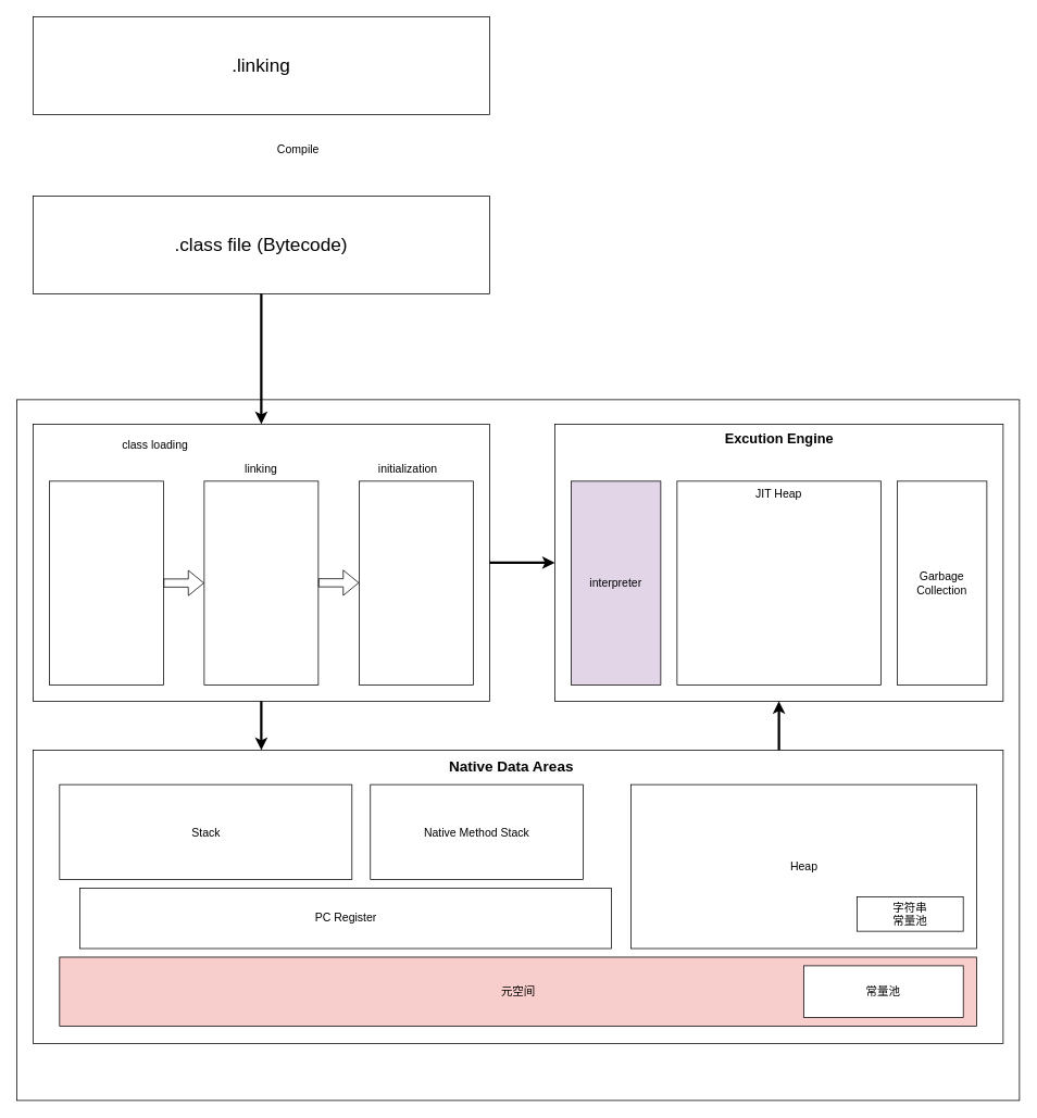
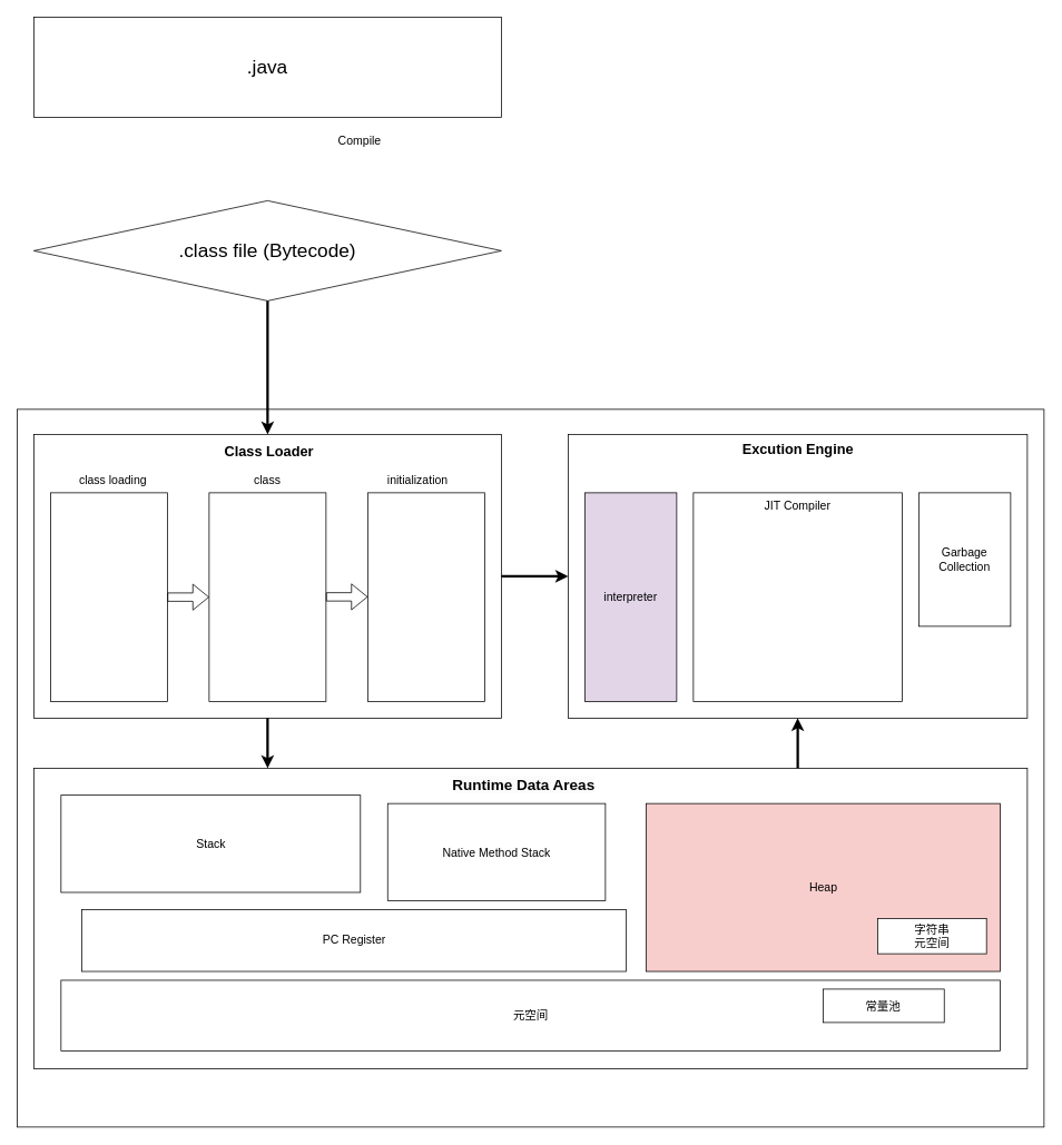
  <mxCell id="0" />
  <mxCell id="1" parent="0" />
  <mxCell id="2" value="" style="rounded=0;whiteSpace=wrap;html=1;" vertex="1" parent="1"><mxGeometry x="20" y="490" width="1230" height="860" as="geometry" /></mxCell>
  <mxCell id="3" value="" style="rounded=0;whiteSpace=wrap;html=1;" vertex="1" parent="1"><mxGeometry x="40" y="520" width="560" height="340" as="geometry" /></mxCell>
+ <mxCell id="4" value="Class Loader" style="text;html=1;strokeColor=none;fillColor=none;align=center;verticalAlign=middle;whiteSpace=wrap;rounded=0;fontSize=17;fontStyle=1" vertex="1" parent="1"><mxGeometry x="267" y="526" width="110" height="30" as="geometry" /></mxCell>
  <mxCell id="5" value="" style="rounded=0;whiteSpace=wrap;html=1;" vertex="1" parent="1"><mxGeometry x="60" y="590" width="140" height="250" as="geometry" /></mxCell>
  <mxCell id="6" value="" style="rounded=0;whiteSpace=wrap;html=1;" vertex="1" parent="1"><mxGeometry x="250" y="590" width="140" height="250" as="geometry" /></mxCell>
  <mxCell id="7" value="" style="rounded=0;whiteSpace=wrap;html=1;" vertex="1" parent="1"><mxGeometry x="440" y="590" width="140" height="250" as="geometry" /></mxCell>
- <mxCell id="8" value="class loading" style="text;html=1;strokeColor=none;fillColor=none;align=center;verticalAlign=middle;whiteSpace=wrap;rounded=0;fontSize=14;" vertex="1" parent="1"><mxGeometry x="145" y="530" width="90" height="30" as="geometry" /></mxCell>
- <mxCell id="9" value="linking" style="text;html=1;strokeColor=none;fillColor=none;align=center;verticalAlign=middle;whiteSpace=wrap;rounded=0;fontSize=14;" vertex="1" parent="1"><mxGeometry x="280" y="560" width="80" height="30" as="geometry" /></mxCell>
+ <mxCell id="8" value="class loading" style="text;html=1;strokeColor=none;fillColor=none;align=center;verticalAlign=middle;whiteSpace=wrap;rounded=0;fontSize=14;" vertex="1" parent="1"><mxGeometry x="90" y="560" width="90" height="30" as="geometry" /></mxCell>
+ <mxCell id="9" value="class" style="text;html=1;strokeColor=none;fillColor=none;align=center;verticalAlign=middle;whiteSpace=wrap;rounded=0;fontSize=14;" vertex="1" parent="1"><mxGeometry x="280" y="560" width="80" height="30" as="geometry" /></mxCell>
  <mxCell id="10" value="initialization" style="text;html=1;strokeColor=none;fillColor=none;align=center;verticalAlign=middle;whiteSpace=wrap;rounded=0;fontSize=14;" vertex="1" parent="1"><mxGeometry x="460" y="560" width="80" height="30" as="geometry" /></mxCell>
- <mxCell id="11" value=".class file (Bytecode)" style="rounded=0;whiteSpace=wrap;html=1;fontSize=23;" vertex="1" parent="1"><mxGeometry x="40" y="240" width="560" height="120" as="geometry" /></mxCell>
+ <mxCell id="11" value=".class file (Bytecode)" style="rhombus;whiteSpace=wrap;html=1;fontSize=23;" vertex="1" parent="1"><mxGeometry x="40" y="240" width="560" height="120" as="geometry" /></mxCell>
  <mxCell id="12" value="" style="endArrow=classic;html=1;rounded=0;exitX=0.5;exitY=1;exitDx=0;exitDy=0;strokeWidth=3;entryX=0.5;entryY=0;entryDx=0;entryDy=0;" edge="1" parent="1" source="11" target="3"><mxGeometry width="50" height="50" relative="1" as="geometry"><mxPoint x="410" y="520" as="sourcePoint" /><mxPoint x="280" y="440" as="targetPoint" /></mxGeometry></mxCell>
  <mxCell id="13" value="" style="shape=flexArrow;endArrow=classic;html=1;rounded=0;exitX=1;exitY=0.5;exitDx=0;exitDy=0;entryX=0;entryY=0.5;entryDx=0;entryDy=0;" edge="1" parent="1" source="5" target="6"><mxGeometry width="50" height="50" relative="1" as="geometry"><mxPoint x="410" y="700" as="sourcePoint" /><mxPoint x="460" y="650" as="targetPoint" /></mxGeometry></mxCell>
  <mxCell id="14" value="" style="shape=flexArrow;endArrow=classic;html=1;rounded=0;exitX=1;exitY=0.5;exitDx=0;exitDy=0;entryX=0;entryY=0.5;entryDx=0;entryDy=0;" edge="1" parent="1"><mxGeometry width="50" height="50" relative="1" as="geometry"><mxPoint x="390" y="714.7" as="sourcePoint" /><mxPoint x="440" y="714.7" as="targetPoint" /></mxGeometry></mxCell>
  <mxCell id="15" value="" style="group" vertex="1" connectable="0" parent="1"><mxGeometry x="40" y="920" width="1190" height="360" as="geometry" /></mxCell>
  <mxCell id="16" value="" style="rounded=0;whiteSpace=wrap;html=1;" vertex="1" parent="15"><mxGeometry width="1190.0" height="360" as="geometry" /></mxCell>
- <mxCell id="17" value="&lt;meta charset=&quot;utf-8&quot; style=&quot;font-size: 18px;&quot;&gt;&lt;span style=&quot;color: rgb(0, 0, 0); font-family: Helvetica; font-size: 18px; font-style: normal; font-variant-ligatures: normal; font-variant-caps: normal; letter-spacing: normal; orphans: 2; text-align: center; text-indent: 0px; text-transform: none; widows: 2; word-spacing: 0px; -webkit-text-stroke-width: 0px; background-color: rgb(251, 251, 251); text-decoration-thickness: initial; text-decoration-style: initial; text-decoration-color: initial; float: none; display: inline !important;&quot;&gt;Native Data Areas&lt;/span&gt;" style="text;html=1;strokeColor=none;fillColor=none;align=center;verticalAlign=middle;whiteSpace=wrap;rounded=0;fontSize=18;fontStyle=1" vertex="1" parent="15"><mxGeometry x="489.041" y="4.235" width="195.616" height="31.765" as="geometry" /></mxCell>
- <mxCell id="18" value="Heap" style="rounded=0;whiteSpace=wrap;html=1;fontSize=14;" vertex="1" parent="15"><mxGeometry x="733.562" y="42.353" width="423.836" height="201.176" as="geometry" /></mxCell>
+ <mxCell id="17" value="&lt;meta charset=&quot;utf-8&quot; style=&quot;font-size: 18px;&quot;&gt;&lt;span style=&quot;color: rgb(0, 0, 0); font-family: Helvetica; font-size: 18px; font-style: normal; font-variant-ligatures: normal; font-variant-caps: normal; letter-spacing: normal; orphans: 2; text-align: center; text-indent: 0px; text-transform: none; widows: 2; word-spacing: 0px; -webkit-text-stroke-width: 0px; background-color: rgb(251, 251, 251); text-decoration-thickness: initial; text-decoration-style: initial; text-decoration-color: initial; float: none; display: inline !important;&quot;&gt;Runtime Data Areas&lt;/span&gt;" style="text;html=1;strokeColor=none;fillColor=none;align=center;verticalAlign=middle;whiteSpace=wrap;rounded=0;fontSize=18;fontStyle=1" vertex="1" parent="15"><mxGeometry x="489.041" y="4.235" width="195.616" height="31.765" as="geometry" /></mxCell>
+ <mxCell id="18" value="Heap" style="rounded=0;whiteSpace=wrap;html=1;fontSize=14;fillColor=#f8cecc;" vertex="1" parent="15"><mxGeometry x="733.562" y="42.353" width="423.836" height="201.176" as="geometry" /></mxCell>
  <mxCell id="19" value="PC Register" style="rounded=0;whiteSpace=wrap;html=1;fontSize=14;" vertex="1" parent="15"><mxGeometry x="57.603" y="169.412" width="652.055" height="74.118" as="geometry" /></mxCell>
- <mxCell id="20" value="Native Method Stack" style="rounded=0;whiteSpace=wrap;html=1;fontSize=14;" vertex="1" parent="15"><mxGeometry x="413.836" y="42.353" width="260.822" height="116.471" as="geometry" /></mxCell>
- <mxCell id="21" value="Stack" style="rounded=0;whiteSpace=wrap;html=1;fontSize=14;" vertex="1" parent="15"><mxGeometry x="32.603" y="42.353" width="358.63" height="116.471" as="geometry" /></mxCell>
- <mxCell id="22" value="元空间" style="rounded=0;whiteSpace=wrap;html=1;fontSize=14;fillColor=#f8cecc;" vertex="1" parent="15"><mxGeometry x="32.603" y="254.118" width="1124.795" height="84.706" as="geometry" /></mxCell>
- <mxCell id="23" value="常量池" style="rounded=0;whiteSpace=wrap;html=1;fontSize=14;" vertex="1" parent="15"><mxGeometry x="945.479" y="264.706" width="195.616" height="63.529" as="geometry" /></mxCell>
- <mxCell id="24" value="字符串&lt;br style=&quot;font-size: 14px;&quot;&gt;常量池" style="rounded=0;whiteSpace=wrap;html=1;fontSize=14;" vertex="1" parent="15"><mxGeometry x="1010.685" y="180" width="130.411" height="42.353" as="geometry" /></mxCell>
+ <mxCell id="20" value="Native Method Stack" style="rounded=0;whiteSpace=wrap;html=1;fontSize=14;" vertex="1" parent="15"><mxGeometry x="423.836" y="42.353" width="260.822" height="116.471" as="geometry" /></mxCell>
+ <mxCell id="21" value="Stack" style="rounded=0;whiteSpace=wrap;html=1;fontSize=14;" vertex="1" parent="15"><mxGeometry x="32.603" y="32.353" width="358.63" height="116.471" as="geometry" /></mxCell>
+ <mxCell id="22" value="元空间" style="rounded=0;whiteSpace=wrap;html=1;fontSize=14;" vertex="1" parent="15"><mxGeometry x="32.603" y="254.118" width="1124.795" height="84.706" as="geometry" /></mxCell>
+ <mxCell id="23" value="常量池" style="rounded=0;whiteSpace=wrap;html=1;fontSize=14;" vertex="1" parent="15"><mxGeometry x="945.479" y="264.706" width="145" height="40" as="geometry" /></mxCell>
+ <mxCell id="24" value="字符串&lt;br style=&quot;font-size: 14px;&quot;&gt;元空间" style="rounded=0;whiteSpace=wrap;html=1;fontSize=14;" vertex="1" parent="15"><mxGeometry x="1010.685" y="180" width="130.411" height="42.353" as="geometry" /></mxCell>
  <mxCell id="25" value="" style="group;fontSize=17;fontStyle=1" vertex="1" connectable="0" parent="1"><mxGeometry x="680" y="520" width="550" height="340" as="geometry" /></mxCell>
  <mxCell id="26" value="" style="rounded=0;whiteSpace=wrap;html=1;" vertex="1" parent="25"><mxGeometry width="550" height="340" as="geometry" /></mxCell>
  <mxCell id="27" value="Excution Engine" style="text;html=1;strokeColor=none;fillColor=none;align=center;verticalAlign=middle;whiteSpace=wrap;rounded=0;fontSize=17;fontStyle=1" vertex="1" parent="25"><mxGeometry x="203.75" y="4" width="142.5" height="30" as="geometry" /></mxCell>
  <mxCell id="28" value="interpreter" style="rounded=0;whiteSpace=wrap;html=1;fontSize=14;fillColor=#e1d5e7;" vertex="1" parent="25"><mxGeometry x="20" y="70" width="110" height="250" as="geometry" /></mxCell>
- <mxCell id="29" value="Garbage Collection" style="rounded=0;whiteSpace=wrap;html=1;fontSize=14;" vertex="1" parent="25"><mxGeometry x="420" y="70" width="110" height="250" as="geometry" /></mxCell>
+ <mxCell id="29" value="Garbage Collection" style="rounded=0;whiteSpace=wrap;html=1;fontSize=14;" vertex="1" parent="25"><mxGeometry x="420" y="70" width="110" height="160" as="geometry" /></mxCell>
  <mxCell id="30" value="" style="rounded=0;whiteSpace=wrap;html=1;" vertex="1" parent="25"><mxGeometry x="150" y="70" width="250" height="250" as="geometry" /></mxCell>
- <mxCell id="31" value="JIT Heap" style="text;html=1;strokeColor=none;fillColor=none;align=center;verticalAlign=middle;whiteSpace=wrap;rounded=0;fontSize=14;" vertex="1" parent="25"><mxGeometry x="230" y="70" width="90" height="30" as="geometry" /></mxCell>
+ <mxCell id="31" value="JIT Compiler" style="text;html=1;strokeColor=none;fillColor=none;align=center;verticalAlign=middle;whiteSpace=wrap;rounded=0;fontSize=14;" vertex="1" parent="25"><mxGeometry x="230" y="70" width="90" height="30" as="geometry" /></mxCell>
  <mxCell id="32" value="" style="endArrow=classic;html=1;rounded=0;exitX=1;exitY=0.5;exitDx=0;exitDy=0;entryX=0;entryY=0.5;entryDx=0;entryDy=0;strokeWidth=3;" edge="1" parent="1" source="3" target="26"><mxGeometry width="50" height="50" relative="1" as="geometry"><mxPoint x="720" y="900" as="sourcePoint" /><mxPoint x="770" y="850" as="targetPoint" /></mxGeometry></mxCell>
  <mxCell id="33" value="" style="endArrow=classic;html=1;rounded=0;exitX=0.5;exitY=1;exitDx=0;exitDy=0;strokeWidth=3;" edge="1" parent="1" source="3"><mxGeometry width="50" height="50" relative="1" as="geometry"><mxPoint x="270" y="900" as="sourcePoint" /><mxPoint x="320" y="920" as="targetPoint" /></mxGeometry></mxCell>
  <mxCell id="34" value="" style="endArrow=classic;html=1;rounded=0;strokeWidth=3;entryX=0.5;entryY=1;entryDx=0;entryDy=0;" edge="1" parent="1" target="26"><mxGeometry width="50" height="50" relative="1" as="geometry"><mxPoint x="955" y="920" as="sourcePoint" /><mxPoint x="890" y="970" as="targetPoint" /></mxGeometry></mxCell>
- <mxCell id="35" value=".linking" style="rounded=0;whiteSpace=wrap;html=1;fontSize=23;" vertex="1" parent="1"><mxGeometry x="40" y="20" width="560" height="120" as="geometry" /></mxCell>
- <mxCell id="36" value="Compile" style="text;html=1;align=center;verticalAlign=middle;resizable=0;points=[];autosize=1;strokeColor=none;fillColor=none;fontSize=14;" vertex="1" parent="1"><mxGeometry x="330" y="168" width="70" height="30" as="geometry" /></mxCell>
+ <mxCell id="35" value=".java" style="rounded=0;whiteSpace=wrap;html=1;fontSize=23;" vertex="1" parent="1"><mxGeometry x="40" y="20" width="560" height="120" as="geometry" /></mxCell>
+ <mxCell id="36" value="Compile" style="text;html=1;align=center;verticalAlign=middle;resizable=0;points=[];autosize=1;strokeColor=none;fillColor=none;fontSize=14;" vertex="1" parent="1"><mxGeometry x="395" y="153" width="70" height="30" as="geometry" /></mxCell>
